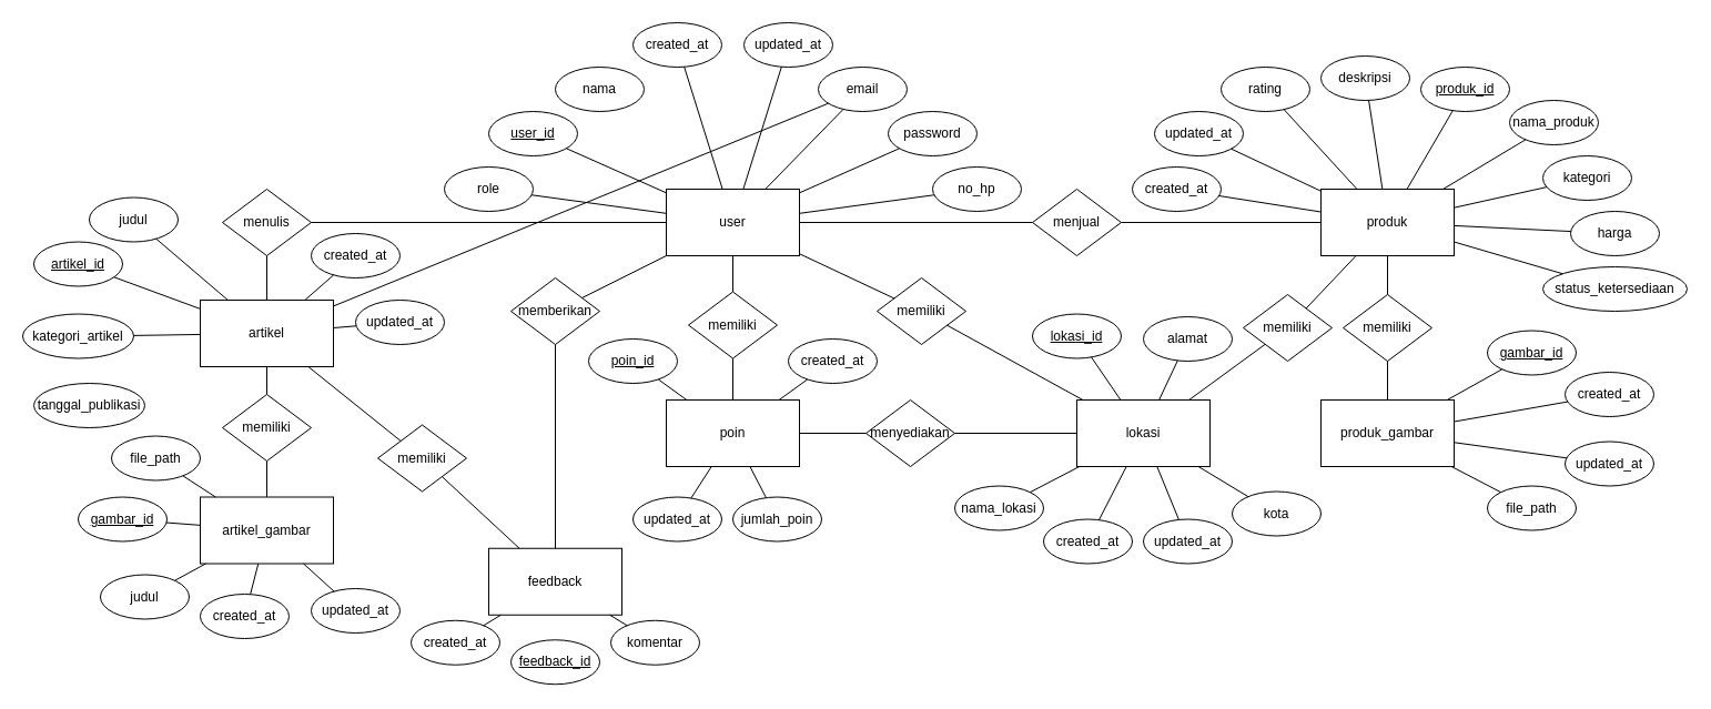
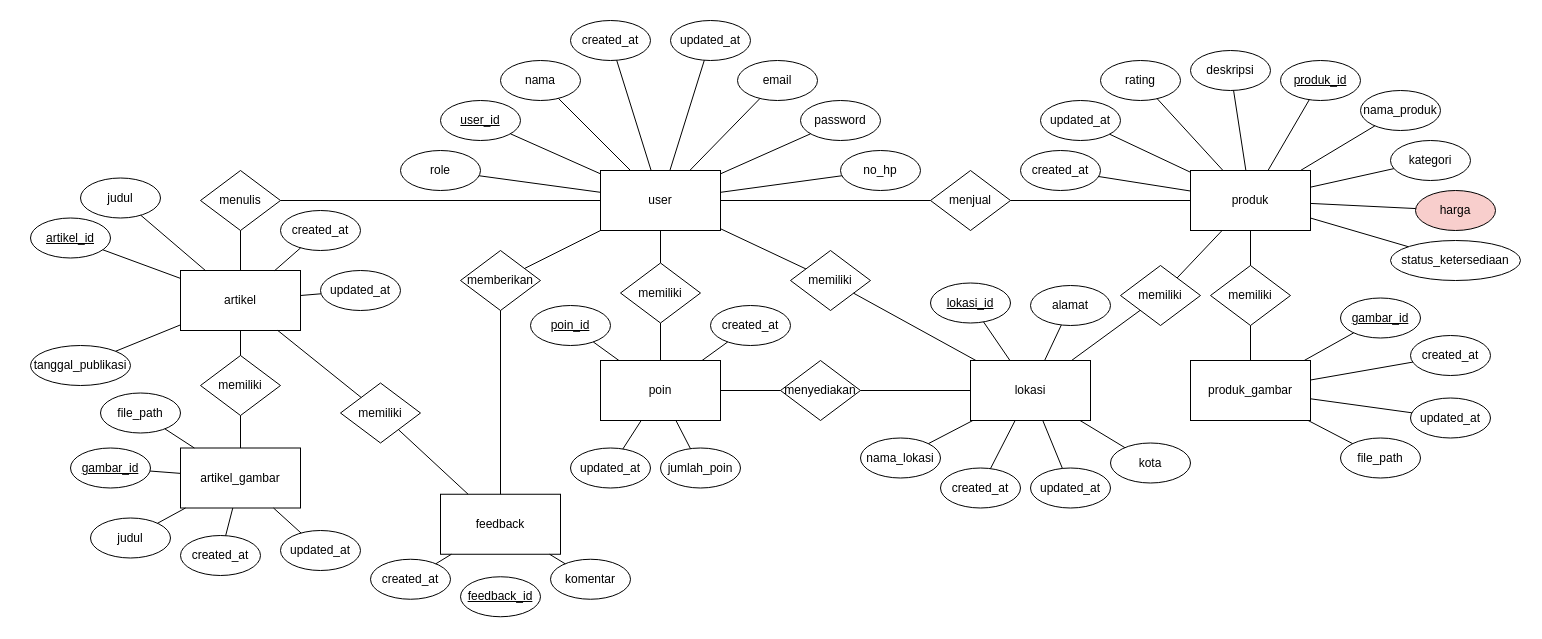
  <mxCell id="0" />
  <mxCell id="1" parent="0" />
  <mxCell id="2" value="user" style="rounded=0;whiteSpace=wrap;html=1;" parent="1" vertex="1"><mxGeometry x="600" y="170" width="120" height="60" as="geometry" /></mxCell>
  <mxCell id="3" value="user_id" style="ellipse;whiteSpace=wrap;html=1;fontStyle=4" parent="1" vertex="1"><mxGeometry x="440" y="100" width="80" height="40" as="geometry" /></mxCell>
  <mxCell id="4" value="nama" style="ellipse;whiteSpace=wrap;html=1;" parent="1" vertex="1"><mxGeometry x="500" y="60" width="80" height="40" as="geometry" /></mxCell>
  <mxCell id="5" value="email" style="ellipse;whiteSpace=wrap;html=1;" parent="1" vertex="1"><mxGeometry x="737" y="60" width="80" height="40" as="geometry" /></mxCell>
  <mxCell id="6" value="password" style="ellipse;whiteSpace=wrap;html=1;" parent="1" vertex="1"><mxGeometry x="800" y="100" width="80" height="40" as="geometry" /></mxCell>
  <mxCell id="7" value="no_hp" style="ellipse;whiteSpace=wrap;html=1;" parent="1" vertex="1"><mxGeometry x="840" y="150" width="80" height="40" as="geometry" /></mxCell>
  <mxCell id="8" value="role" style="ellipse;whiteSpace=wrap;html=1;" parent="1" vertex="1"><mxGeometry y="150" width="80" height="40" as="geometry" x="400" /></mxCell>
  <mxCell id="9" value="" style="endArrow=none;html=1;" parent="1" source="2" target="3" edge="1"><mxGeometry width="50" height="50" relative="1" as="geometry" /></mxCell>
+ <mxCell id="10" value="" style="endArrow=none;html=1;" parent="1" source="2" target="4" edge="1"><mxGeometry width="50" height="50" relative="1" as="geometry" /></mxCell>
  <mxCell id="11" value="" style="endArrow=none;html=1;" parent="1" source="2" target="5" edge="1"><mxGeometry width="50" height="50" relative="1" as="geometry" /></mxCell>
  <mxCell id="12" value="" style="endArrow=none;html=1;" parent="1" source="2" target="6" edge="1"><mxGeometry width="50" height="50" relative="1" as="geometry" /></mxCell>
  <mxCell id="13" value="" style="endArrow=none;html=1;" parent="1" source="2" target="7" edge="1"><mxGeometry width="50" height="50" relative="1" as="geometry" /></mxCell>
  <mxCell id="14" value="" style="endArrow=none;html=1;" parent="1" source="2" target="8" edge="1"><mxGeometry width="50" height="50" relative="1" as="geometry" /></mxCell>
  <mxCell id="15" style="edgeStyle=none;html=1;endArrow=none;endFill=0;" edge="1" parent="1" source="16" target="128"><mxGeometry relative="1" as="geometry" /></mxCell>
  <mxCell id="16" value="lokasi" style="rounded=0;whiteSpace=wrap;html=1;" parent="1" vertex="1"><mxGeometry x="970" y="360" width="120" height="60" as="geometry" /></mxCell>
  <mxCell id="17" value="lokasi_id" style="ellipse;whiteSpace=wrap;html=1;fontStyle=4" parent="1" vertex="1"><mxGeometry x="930" y="282.5" width="80" height="40" as="geometry" /></mxCell>
  <mxCell id="18" value="nama_lokasi" style="ellipse;whiteSpace=wrap;html=1;" parent="1" vertex="1"><mxGeometry x="860" y="437.5" width="80" height="40" as="geometry" /></mxCell>
  <mxCell id="19" value="alamat" style="ellipse;whiteSpace=wrap;html=1;" parent="1" vertex="1"><mxGeometry x="1030" y="285" width="80" height="40" as="geometry" /></mxCell>
  <mxCell id="20" value="kota" style="ellipse;whiteSpace=wrap;html=1;" parent="1" vertex="1"><mxGeometry x="1110" y="442.5" width="80" height="40" as="geometry" /></mxCell>
  <mxCell id="21" value="" style="endArrow=none;html=1;" parent="1" source="16" target="17" edge="1"><mxGeometry width="50" height="50" relative="1" as="geometry" /></mxCell>
  <mxCell id="22" value="" style="endArrow=none;html=1;" parent="1" source="16" target="18" edge="1"><mxGeometry width="50" height="50" relative="1" as="geometry" /></mxCell>
  <mxCell id="23" value="" style="endArrow=none;html=1;" parent="1" source="16" target="19" edge="1"><mxGeometry width="50" height="50" relative="1" as="geometry" /></mxCell>
  <mxCell id="24" value="" style="endArrow=none;html=1;" parent="1" source="16" target="20" edge="1"><mxGeometry width="50" height="50" relative="1" as="geometry" /></mxCell>
  <mxCell id="25" value="memiliki" style="rhombus;whiteSpace=wrap;html=1;" parent="1" vertex="1"><mxGeometry x="790" y="250" width="80" height="60" as="geometry" /></mxCell>
  <mxCell id="26" value="" style="endArrow=none;html=1;" parent="1" source="2" target="25" edge="1"><mxGeometry width="50" height="50" relative="1" as="geometry" /></mxCell>
  <mxCell id="27" value="" style="endArrow=none;html=1;" parent="1" source="25" target="16" edge="1"><mxGeometry width="50" height="50" relative="1" as="geometry" /></mxCell>
  <mxCell id="28" value="produk" style="rounded=0;whiteSpace=wrap;html=1;" parent="1" vertex="1"><mxGeometry x="1190" y="170" width="120" height="60" as="geometry" /></mxCell>
  <mxCell id="29" value="produk_id" style="ellipse;whiteSpace=wrap;html=1;fontStyle=4" parent="1" vertex="1"><mxGeometry x="1280" y="60" width="80" height="40" as="geometry" /></mxCell>
  <mxCell id="30" value="nama_produk" style="ellipse;whiteSpace=wrap;html=1;" parent="1" vertex="1"><mxGeometry x="1360" y="90" width="80" height="40" as="geometry" /></mxCell>
  <mxCell id="31" value="kategori" style="ellipse;whiteSpace=wrap;html=1;" parent="1" vertex="1"><mxGeometry x="1390" y="140" width="80" height="40" as="geometry" /></mxCell>
- <mxCell id="32" value="harga" style="ellipse;whiteSpace=wrap;html=1;" parent="1" vertex="1"><mxGeometry x="1415" y="190" width="80" height="40" as="geometry" /></mxCell>
+ <mxCell id="32" value="harga" style="ellipse;whiteSpace=wrap;html=1;fillColor=#f8cecc;" parent="1" vertex="1"><mxGeometry x="1415" y="190" width="80" height="40" as="geometry" /></mxCell>
  <mxCell id="33" value="status_ketersediaan" style="ellipse;whiteSpace=wrap;html=1;" parent="1" vertex="1"><mxGeometry x="1390" y="240" width="130" height="40" as="geometry" /></mxCell>
  <mxCell id="34" value="" style="endArrow=none;html=1;" parent="1" source="28" target="29" edge="1"><mxGeometry width="50" height="50" relative="1" as="geometry" /></mxCell>
  <mxCell id="35" value="" style="endArrow=none;html=1;" parent="1" source="28" target="30" edge="1"><mxGeometry width="50" height="50" relative="1" as="geometry" /></mxCell>
  <mxCell id="36" value="" style="endArrow=none;html=1;" parent="1" source="28" target="31" edge="1"><mxGeometry width="50" height="50" relative="1" as="geometry" /></mxCell>
  <mxCell id="37" value="" style="endArrow=none;html=1;" parent="1" source="28" target="32" edge="1"><mxGeometry width="50" height="50" relative="1" as="geometry" /></mxCell>
  <mxCell id="38" value="" style="endArrow=none;html=1;" parent="1" source="28" target="33" edge="1"><mxGeometry width="50" height="50" relative="1" as="geometry" /></mxCell>
  <mxCell id="39" value="menjual" style="rhombus;whiteSpace=wrap;html=1;" parent="1" vertex="1"><mxGeometry x="930" y="170" width="80" height="60" as="geometry" /></mxCell>
  <mxCell id="40" value="" style="endArrow=none;html=1;" parent="1" source="2" target="39" edge="1"><mxGeometry width="50" height="50" relative="1" as="geometry" /></mxCell>
  <mxCell id="41" value="" style="endArrow=none;html=1;" parent="1" source="39" target="28" edge="1"><mxGeometry width="50" height="50" relative="1" as="geometry" /></mxCell>
  <mxCell id="42" value="artikel" style="rounded=0;whiteSpace=wrap;html=1;" parent="1" vertex="1"><mxGeometry x="180" y="270" width="120" height="60" as="geometry" /></mxCell>
  <mxCell id="43" value="artikel_id" style="ellipse;whiteSpace=wrap;html=1;fontStyle=4" parent="1" vertex="1"><mxGeometry x="30" y="217.5" width="80" height="40" as="geometry" /></mxCell>
  <mxCell id="44" value="judul" style="ellipse;whiteSpace=wrap;html=1;" parent="1" vertex="1"><mxGeometry x="80" y="177.5" width="80" height="40" as="geometry" /></mxCell>
  <mxCell id="45" value="tanggal_publikasi" style="ellipse;whiteSpace=wrap;html=1;" parent="1" vertex="1"><mxGeometry x="30" y="345" width="100" height="40" as="geometry" /></mxCell>
- <mxCell id="46" value="kategori_artikel" style="ellipse;whiteSpace=wrap;html=1;" parent="1" vertex="1"><mxGeometry x="20" y="282.5" width="100" height="40" as="geometry" /></mxCell>
  <mxCell id="47" value="" style="endArrow=none;html=1;" parent="1" source="42" target="43" edge="1"><mxGeometry width="50" height="50" relative="1" as="geometry" /></mxCell>
  <mxCell id="48" value="" style="endArrow=none;html=1;" parent="1" source="42" target="44" edge="1"><mxGeometry width="50" height="50" relative="1" as="geometry" /></mxCell>
- <mxCell id="49" value="" style="endArrow=none;html=1;" parent="1" source="42" target="5" edge="1"><mxGeometry width="50" height="50" relative="1" as="geometry" /></mxCell>
- <mxCell id="50" value="" style="endArrow=none;html=1;" parent="1" source="42" target="46" edge="1"><mxGeometry width="50" height="50" relative="1" as="geometry" /></mxCell>
+ <mxCell id="49" value="" style="endArrow=none;html=1;" parent="1" source="42" target="45" edge="1"><mxGeometry width="50" height="50" relative="1" as="geometry" /></mxCell>
  <mxCell id="51" value="menulis" style="rhombus;whiteSpace=wrap;html=1;" parent="1" vertex="1"><mxGeometry x="200" y="170" width="80" height="60" as="geometry" /></mxCell>
  <mxCell id="52" value="" style="endArrow=none;html=1;" parent="1" source="2" target="51" edge="1"><mxGeometry width="50" height="50" relative="1" as="geometry" /></mxCell>
  <mxCell id="53" value="" style="endArrow=none;html=1;" parent="1" source="51" target="42" edge="1"><mxGeometry width="50" height="50" relative="1" as="geometry" /></mxCell>
  <mxCell id="54" value="feedback" style="rounded=0;whiteSpace=wrap;html=1;" parent="1" vertex="1"><mxGeometry x="440" y="493.75" width="120" height="60" as="geometry" /></mxCell>
  <mxCell id="55" value="feedback_id" style="ellipse;whiteSpace=wrap;html=1;fontStyle=4" parent="1" vertex="1"><mxGeometry x="460" y="576.25" width="80" height="40" as="geometry" /></mxCell>
  <mxCell id="56" value="komentar" style="ellipse;whiteSpace=wrap;html=1;" parent="1" vertex="1"><mxGeometry x="550" y="558.75" width="80" height="40" as="geometry" /></mxCell>
  <mxCell id="57" value="created_at" style="ellipse;whiteSpace=wrap;html=1;" parent="1" vertex="1"><mxGeometry x="370" y="558.75" width="80" height="40" as="geometry" /></mxCell>
  <mxCell id="58" value="" style="endArrow=none;html=1;" parent="1" source="54" target="56" edge="1"><mxGeometry width="50" height="50" relative="1" as="geometry" /></mxCell>
  <mxCell id="59" value="" style="endArrow=none;html=1;" parent="1" source="54" target="57" edge="1"><mxGeometry width="50" height="50" relative="1" as="geometry" /></mxCell>
  <mxCell id="60" value="memberikan" style="rhombus;whiteSpace=wrap;html=1;" parent="1" vertex="1"><mxGeometry x="460" y="250" width="80" height="60" as="geometry" /></mxCell>
  <mxCell id="61" value="" style="endArrow=none;html=1;" parent="1" source="2" target="60" edge="1"><mxGeometry width="50" height="50" relative="1" as="geometry" /></mxCell>
  <mxCell id="62" value="" style="endArrow=none;html=1;" parent="1" source="60" target="54" edge="1"><mxGeometry width="50" height="50" relative="1" as="geometry" /></mxCell>
  <mxCell id="63" value="memiliki" style="rhombus;whiteSpace=wrap;html=1;" parent="1" vertex="1"><mxGeometry x="340" y="382.5" width="80" height="60" as="geometry" /></mxCell>
  <mxCell id="64" value="" style="endArrow=none;html=1;" parent="1" source="42" target="63" edge="1"><mxGeometry width="50" height="50" relative="1" as="geometry" /></mxCell>
  <mxCell id="65" value="" style="endArrow=none;html=1;" parent="1" source="63" target="54" edge="1"><mxGeometry width="50" height="50" relative="1" as="geometry" /></mxCell>
  <mxCell id="66" value="poin" style="rounded=0;whiteSpace=wrap;html=1;" parent="1" vertex="1"><mxGeometry x="600" y="360" width="120" height="60" as="geometry" /></mxCell>
  <mxCell id="67" value="poin_id" style="ellipse;whiteSpace=wrap;html=1;fontStyle=4" parent="1" vertex="1"><mxGeometry x="530" y="305" width="80" height="40" as="geometry" /></mxCell>
  <mxCell id="68" value="jumlah_poin" style="ellipse;whiteSpace=wrap;html=1;" parent="1" vertex="1"><mxGeometry x="660" y="447.5" width="80" height="40" as="geometry" /></mxCell>
  <mxCell id="69" value="" style="endArrow=none;html=1;" parent="1" source="66" target="67" edge="1"><mxGeometry width="50" height="50" relative="1" as="geometry" /></mxCell>
  <mxCell id="70" value="" style="endArrow=none;html=1;" parent="1" source="66" target="68" edge="1"><mxGeometry width="50" height="50" relative="1" as="geometry" /></mxCell>
  <mxCell id="71" value="memiliki" style="rhombus;whiteSpace=wrap;html=1;" parent="1" vertex="1"><mxGeometry x="620" y="262.5" width="80" height="60" as="geometry" /></mxCell>
  <mxCell id="72" value="" style="endArrow=none;html=1;" parent="1" source="2" target="71" edge="1"><mxGeometry width="50" height="50" relative="1" as="geometry" /></mxCell>
  <mxCell id="73" value="" style="endArrow=none;html=1;" parent="1" source="71" target="66" edge="1"><mxGeometry width="50" height="50" relative="1" as="geometry"><mxPoint x="550" y="337.5" as="sourcePoint" /></mxGeometry></mxCell>
  <mxCell id="74" value="menyediakan" style="rhombus;whiteSpace=wrap;html=1;" parent="1" vertex="1"><mxGeometry x="780" y="360" width="80" height="60" as="geometry" /></mxCell>
  <mxCell id="75" value="" style="endArrow=none;html=1;" parent="1" source="16" target="74" edge="1"><mxGeometry width="50" height="50" relative="1" as="geometry"><mxPoint x="828.623" y="400.217" as="targetPoint" /></mxGeometry></mxCell>
  <mxCell id="76" value="" style="endArrow=none;html=1;" parent="1" source="74" target="66" edge="1"><mxGeometry width="50" height="50" relative="1" as="geometry"><mxPoint x="834.923" y="378.692" as="sourcePoint" /></mxGeometry></mxCell>
  <mxCell id="77" value="artikel_gambar" style="rounded=0;whiteSpace=wrap;html=1;" parent="1" vertex="1"><mxGeometry x="180" y="447.5" width="120" height="60" as="geometry" /></mxCell>
  <mxCell id="78" value="gambar_id" style="ellipse;whiteSpace=wrap;html=1;fontStyle=4" parent="1" vertex="1"><mxGeometry x="70" y="447.5" width="80" height="40" as="geometry" /></mxCell>
  <mxCell id="79" value="file_path" style="ellipse;whiteSpace=wrap;html=1;" parent="1" vertex="1"><mxGeometry x="100" y="392.5" width="80" height="40" as="geometry" /></mxCell>
  <mxCell id="80" value="judul" style="ellipse;whiteSpace=wrap;html=1;" parent="1" vertex="1"><mxGeometry x="90" y="517.5" width="80" height="40" as="geometry" /></mxCell>
  <mxCell id="81" value="" style="endArrow=none;html=1;" parent="1" source="77" target="78" edge="1"><mxGeometry width="50" height="50" relative="1" as="geometry" /></mxCell>
  <mxCell id="82" value="" style="endArrow=none;html=1;" parent="1" source="77" target="79" edge="1"><mxGeometry width="50" height="50" relative="1" as="geometry" /></mxCell>
  <mxCell id="83" value="" style="endArrow=none;html=1;" parent="1" source="77" target="80" edge="1"><mxGeometry width="50" height="50" relative="1" as="geometry" /></mxCell>
  <mxCell id="84" value="memiliki" style="rhombus;whiteSpace=wrap;html=1;" parent="1" vertex="1"><mxGeometry x="200" y="355" width="80" height="60" as="geometry" /></mxCell>
  <mxCell id="85" value="" style="endArrow=none;html=1;" parent="1" source="42" target="84" edge="1"><mxGeometry width="50" height="50" relative="1" as="geometry" /></mxCell>
  <mxCell id="86" value="" style="endArrow=none;html=1;" parent="1" source="84" target="77" edge="1"><mxGeometry width="50" height="50" relative="1" as="geometry"><mxPoint x="240" y="432.5" as="sourcePoint" /></mxGeometry></mxCell>
  <mxCell id="87" value="produk_gambar" style="rounded=0;whiteSpace=wrap;html=1;" parent="1" vertex="1"><mxGeometry x="1190" y="360" width="120" height="60" as="geometry" /></mxCell>
  <mxCell id="88" value="gambar_id" style="ellipse;whiteSpace=wrap;html=1;fontStyle=4" parent="1" vertex="1"><mxGeometry x="1340" y="297.5" width="80" height="40" as="geometry" /></mxCell>
  <mxCell id="89" value="file_path" style="ellipse;whiteSpace=wrap;html=1;" parent="1" vertex="1"><mxGeometry x="1340" y="437.5" width="80" height="40" as="geometry" /></mxCell>
  <mxCell id="90" value="" style="endArrow=none;html=1;" parent="1" source="87" target="88" edge="1"><mxGeometry width="50" height="50" relative="1" as="geometry" /></mxCell>
  <mxCell id="91" value="" style="endArrow=none;html=1;" parent="1" source="87" target="89" edge="1"><mxGeometry width="50" height="50" relative="1" as="geometry" /></mxCell>
  <mxCell id="92" value="memiliki" style="rhombus;whiteSpace=wrap;html=1;" parent="1" vertex="1"><mxGeometry x="1210" y="265" width="80" height="60" as="geometry" /></mxCell>
  <mxCell id="93" value="" style="endArrow=none;html=1;" parent="1" source="28" target="92" edge="1"><mxGeometry width="50" height="50" relative="1" as="geometry" /></mxCell>
  <mxCell id="94" value="" style="endArrow=none;html=1;" parent="1" source="92" target="87" edge="1"><mxGeometry width="50" height="50" relative="1" as="geometry" /></mxCell>
  <mxCell id="95" value="created_at" style="ellipse;whiteSpace=wrap;html=1;" parent="1" vertex="1"><mxGeometry x="280" y="210" width="80" height="40" as="geometry" /></mxCell>
  <mxCell id="96" value="" style="endArrow=none;html=1;" parent="1" source="42" target="95" edge="1"><mxGeometry width="50" height="50" relative="1" as="geometry"><mxPoint x="380" y="347.75" as="sourcePoint" /></mxGeometry></mxCell>
  <mxCell id="97" value="updated_at" style="ellipse;whiteSpace=wrap;html=1;" parent="1" vertex="1"><mxGeometry x="320" y="270" width="80" height="40" as="geometry" /></mxCell>
  <mxCell id="98" value="" style="endArrow=none;html=1;" parent="1" source="42" target="97" edge="1"><mxGeometry width="50" height="50" relative="1" as="geometry"><mxPoint x="447" y="390.5" as="sourcePoint" /></mxGeometry></mxCell>
  <mxCell id="99" value="created_at" style="ellipse;whiteSpace=wrap;html=1;" parent="1" vertex="1"><mxGeometry x="180" y="535" width="80" height="40" as="geometry" /></mxCell>
  <mxCell id="100" value="" style="endArrow=none;html=1;" parent="1" source="77" target="99" edge="1"><mxGeometry width="50" height="50" relative="1" as="geometry"><mxPoint x="200" y="527.5" as="sourcePoint" /></mxGeometry></mxCell>
  <mxCell id="101" value="updated_at" style="ellipse;whiteSpace=wrap;html=1;" parent="1" vertex="1"><mxGeometry x="280" y="530" width="80" height="40" as="geometry" /></mxCell>
  <mxCell id="102" value="" style="endArrow=none;html=1;" parent="1" source="77" target="101" edge="1"><mxGeometry width="50" height="50" relative="1" as="geometry"><mxPoint x="198.475" y="517.5" as="sourcePoint" /></mxGeometry></mxCell>
  <mxCell id="103" value="created_at" style="ellipse;whiteSpace=wrap;html=1;" parent="1" vertex="1"><mxGeometry x="940" y="467.5" width="80" height="40" as="geometry" /></mxCell>
  <mxCell id="104" value="" style="endArrow=none;html=1;" parent="1" source="16" target="103" edge="1"><mxGeometry width="50" height="50" relative="1" as="geometry"><mxPoint x="917.545" y="426.25" as="sourcePoint" /></mxGeometry></mxCell>
  <mxCell id="105" value="updated_at" style="ellipse;whiteSpace=wrap;html=1;" parent="1" vertex="1"><mxGeometry x="1030" y="467.5" width="80" height="40" as="geometry" /></mxCell>
  <mxCell id="106" value="" style="endArrow=none;html=1;" parent="1" source="16" target="105" edge="1"><mxGeometry width="50" height="50" relative="1" as="geometry"><mxPoint x="930.41" y="426.25" as="sourcePoint" /></mxGeometry></mxCell>
  <mxCell id="107" value="created_at" style="ellipse;whiteSpace=wrap;html=1;" parent="1" vertex="1"><mxGeometry x="570" y="20" width="80" height="40" as="geometry" /></mxCell>
  <mxCell id="108" value="" style="endArrow=none;html=1;" parent="1" source="2" target="107" edge="1"><mxGeometry width="50" height="50" relative="1" as="geometry"><mxPoint x="603" y="78" as="sourcePoint" /></mxGeometry></mxCell>
  <mxCell id="109" value="updated_at" style="ellipse;whiteSpace=wrap;html=1;" parent="1" vertex="1"><mxGeometry x="670" y="20" width="80" height="40" as="geometry" /></mxCell>
  <mxCell id="110" value="" style="endArrow=none;html=1;" parent="1" source="2" target="109" edge="1"><mxGeometry width="50" height="50" relative="1" as="geometry"><mxPoint x="644" y="78" as="sourcePoint" /></mxGeometry></mxCell>
  <mxCell id="111" value="created_at" style="ellipse;whiteSpace=wrap;html=1;" parent="1" vertex="1"><mxGeometry x="1020" y="150" width="80" height="40" as="geometry" /></mxCell>
  <mxCell id="112" value="" style="endArrow=none;html=1;" parent="1" source="28" target="111" edge="1"><mxGeometry width="50" height="50" relative="1" as="geometry"><mxPoint x="974.5" y="110" as="sourcePoint" /></mxGeometry></mxCell>
  <mxCell id="113" value="updated_at" style="ellipse;whiteSpace=wrap;html=1;" parent="1" vertex="1"><mxGeometry x="1040" y="100" width="80" height="40" as="geometry" /></mxCell>
  <mxCell id="114" value="" style="endArrow=none;html=1;" parent="1" source="28" target="113" edge="1"><mxGeometry width="50" height="50" relative="1" as="geometry"><mxPoint x="1015.5" y="110" as="sourcePoint" /></mxGeometry></mxCell>
  <mxCell id="115" value="rating" style="ellipse;whiteSpace=wrap;html=1;" parent="1" vertex="1"><mxGeometry x="1100" y="60" width="80" height="40" as="geometry" /></mxCell>
  <mxCell id="116" value="" style="endArrow=none;html=1;" parent="1" source="28" target="115" edge="1"><mxGeometry width="50" height="50" relative="1" as="geometry"><mxPoint x="1093" y="108" as="sourcePoint" /></mxGeometry></mxCell>
  <mxCell id="117" value="deskripsi" style="ellipse;whiteSpace=wrap;html=1;" parent="1" vertex="1"><mxGeometry x="1190" y="50" width="80" height="40" as="geometry" /></mxCell>
  <mxCell id="118" value="" style="endArrow=none;html=1;" parent="1" source="28" target="117" edge="1"><mxGeometry width="50" height="50" relative="1" as="geometry"><mxPoint x="1134" y="108" as="sourcePoint" /></mxGeometry></mxCell>
  <mxCell id="119" value="created_at" style="ellipse;whiteSpace=wrap;html=1;" parent="1" vertex="1"><mxGeometry x="1410" y="335" width="80" height="40" as="geometry" /></mxCell>
  <mxCell id="120" value="" style="endArrow=none;html=1;" parent="1" source="87" target="119" edge="1"><mxGeometry width="50" height="50" relative="1" as="geometry"><mxPoint x="1453" y="475.5" as="sourcePoint" /></mxGeometry></mxCell>
  <mxCell id="121" value="updated_at" style="ellipse;whiteSpace=wrap;html=1;" parent="1" vertex="1"><mxGeometry x="1410" y="397.5" width="80" height="40" as="geometry" /></mxCell>
  <mxCell id="122" value="" style="endArrow=none;html=1;" parent="1" source="87" target="121" edge="1"><mxGeometry width="50" height="50" relative="1" as="geometry"><mxPoint x="1494" y="475.5" as="sourcePoint" /></mxGeometry></mxCell>
  <mxCell id="123" value="created_at" style="ellipse;whiteSpace=wrap;html=1;" parent="1" vertex="1"><mxGeometry x="710" y="305" width="80" height="40" as="geometry" /></mxCell>
  <mxCell id="124" value="" style="endArrow=none;html=1;" parent="1" source="66" target="123" edge="1"><mxGeometry width="50" height="50" relative="1" as="geometry"><mxPoint x="680.005" y="460" as="sourcePoint" /></mxGeometry></mxCell>
  <mxCell id="125" value="updated_at" style="ellipse;whiteSpace=wrap;html=1;" parent="1" vertex="1"><mxGeometry x="570" y="447.5" width="80" height="40" as="geometry" /></mxCell>
  <mxCell id="126" value="" style="endArrow=none;html=1;" parent="1" source="66" target="125" edge="1"><mxGeometry width="50" height="50" relative="1" as="geometry"><mxPoint x="684.347" y="460" as="sourcePoint" /></mxGeometry></mxCell>
  <mxCell id="127" style="edgeStyle=none;html=1;endArrow=none;endFill=0;" edge="1" parent="1" source="128" target="28"><mxGeometry relative="1" as="geometry" /></mxCell>
  <mxCell id="128" value="memiliki" style="rhombus;whiteSpace=wrap;html=1;" vertex="1" parent="1"><mxGeometry x="1120" y="265" width="80" height="60" as="geometry" /></mxCell>
